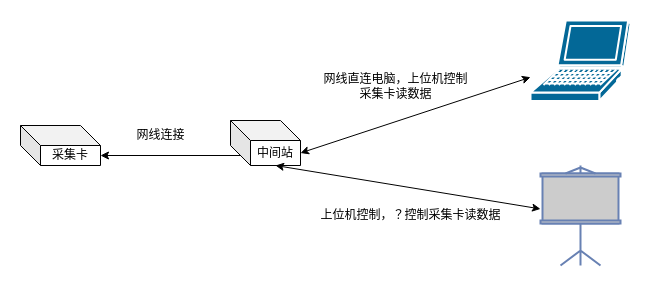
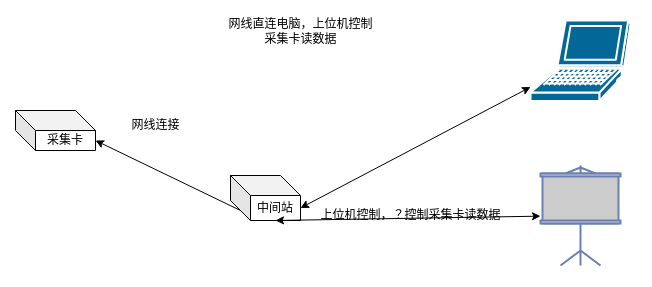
  <mxCell id="0" />
  <mxCell id="1" parent="0" />
- <mxCell id="2" value="采集卡" style="shape=cube;whiteSpace=wrap;html=1;boundedLbl=1;backgroundOutline=1;darkOpacity=0.05;darkOpacity2=0.1;size=20;" parent="1" vertex="1"><mxGeometry x="20" y="125" width="80" height="40" as="geometry" /></mxCell>
+ <mxCell id="2" value="采集卡" style="shape=cube;whiteSpace=wrap;html=1;boundedLbl=1;backgroundOutline=1;darkOpacity=0.05;darkOpacity2=0.1;size=20;" parent="1" vertex="1"><mxGeometry x="15" y="110" width="80" height="40" as="geometry" /></mxCell>
  <mxCell id="3" value="" style="shape=mxgraph.cisco.computers_and_peripherals.laptop;html=1;pointerEvents=1;dashed=0;fillColor=#036897;strokeColor=#ffffff;strokeWidth=2;verticalLabelPosition=bottom;verticalAlign=top;align=center;outlineConnect=0;" parent="1" vertex="1"><mxGeometry x="530" y="20" width="100" height="80.5" as="geometry" /></mxCell>
  <mxCell id="4" value="" style="fontColor=#0066CC;verticalAlign=top;verticalLabelPosition=bottom;labelPosition=center;align=center;html=1;outlineConnect=0;fillColor=#CCCCCC;strokeColor=#6881B3;gradientColor=none;gradientDirection=north;strokeWidth=2;shape=mxgraph.networks.video_projector_screen;" parent="1" vertex="1"><mxGeometry x="540" y="165" width="80" height="100" as="geometry" /></mxCell>
- <mxCell id="5" value="网线直连电脑，上位机控制&lt;br&gt;采集卡读数据" style="text;html=1;align=center;verticalAlign=middle;resizable=0;points=[];autosize=1;" parent="1" vertex="1"><mxGeometry x="315" y="70.5" width="160" height="30" as="geometry" /></mxCell>
- <mxCell id="6" value="中间站" style="shape=cube;whiteSpace=wrap;html=1;boundedLbl=1;backgroundOutline=1;darkOpacity=0.05;darkOpacity2=0.1;" parent="1" vertex="1"><mxGeometry x="230" y="120" width="70" height="45" as="geometry" /></mxCell>
+ <mxCell id="5" value="网线直连电脑，上位机控制&lt;br&gt;采集卡读数据" style="text;html=1;align=center;verticalAlign=middle;resizable=0;points=[];autosize=1;" parent="1" vertex="1"><mxGeometry x="220" y="15.5" width="160" height="30" as="geometry" /></mxCell>
+ <mxCell id="6" value="中间站" style="shape=cube;whiteSpace=wrap;html=1;boundedLbl=1;backgroundOutline=1;darkOpacity=0.05;darkOpacity2=0.1;" parent="1" vertex="1"><mxGeometry x="230" y="175" width="70" height="45" as="geometry" /></mxCell>
  <mxCell id="7" value="" style="endArrow=none;startArrow=classic;html=1;exitX=0;exitY=0;exitDx=80;exitDy=30;exitPerimeter=0;entryX=0;entryY=0;entryDx=10;entryDy=35;entryPerimeter=0;" parent="1" source="2" target="6" edge="1"><mxGeometry width="50" height="50" relative="1" as="geometry"><mxPoint x="150" y="180" as="sourcePoint" /><mxPoint x="200" y="130" as="targetPoint" /></mxGeometry></mxCell>
- <mxCell id="8" value="网线连接" style="text;html=1;align=center;verticalAlign=middle;resizable=0;points=[];autosize=1;" parent="1" vertex="1"><mxGeometry x="130" y="125" width="60" height="20" as="geometry" /></mxCell>
+ <mxCell id="8" value="网线连接" style="text;html=1;align=center;verticalAlign=middle;resizable=0;points=[];autosize=1;" parent="1" vertex="1"><mxGeometry x="125" y="115" width="60" height="20" as="geometry" /></mxCell>
  <mxCell id="9" value="" style="endArrow=classic;startArrow=classic;html=1;exitX=0;exitY=0;exitDx=70;exitDy=32.5;exitPerimeter=0;" parent="1" source="6" target="3" edge="1"><mxGeometry width="50" height="50" relative="1" as="geometry"><mxPoint x="360" y="140" as="sourcePoint" /><mxPoint x="410" y="90" as="targetPoint" /></mxGeometry></mxCell>
  <mxCell id="10" value="" style="endArrow=classic;startArrow=classic;html=1;exitX=0;exitY=0;exitDx=45;exitDy=45;exitPerimeter=0;" parent="1" source="6" target="4" edge="1"><mxGeometry width="50" height="50" relative="1" as="geometry"><mxPoint x="410" y="240" as="sourcePoint" /><mxPoint x="460" y="190" as="targetPoint" /></mxGeometry></mxCell>
  <mxCell id="11" value="上位机控制，？控制采集卡读数据" style="text;html=1;align=center;verticalAlign=middle;resizable=0;points=[];autosize=1;" parent="1" vertex="1"><mxGeometry x="310" y="205" width="200" height="20" as="geometry" /></mxCell>
